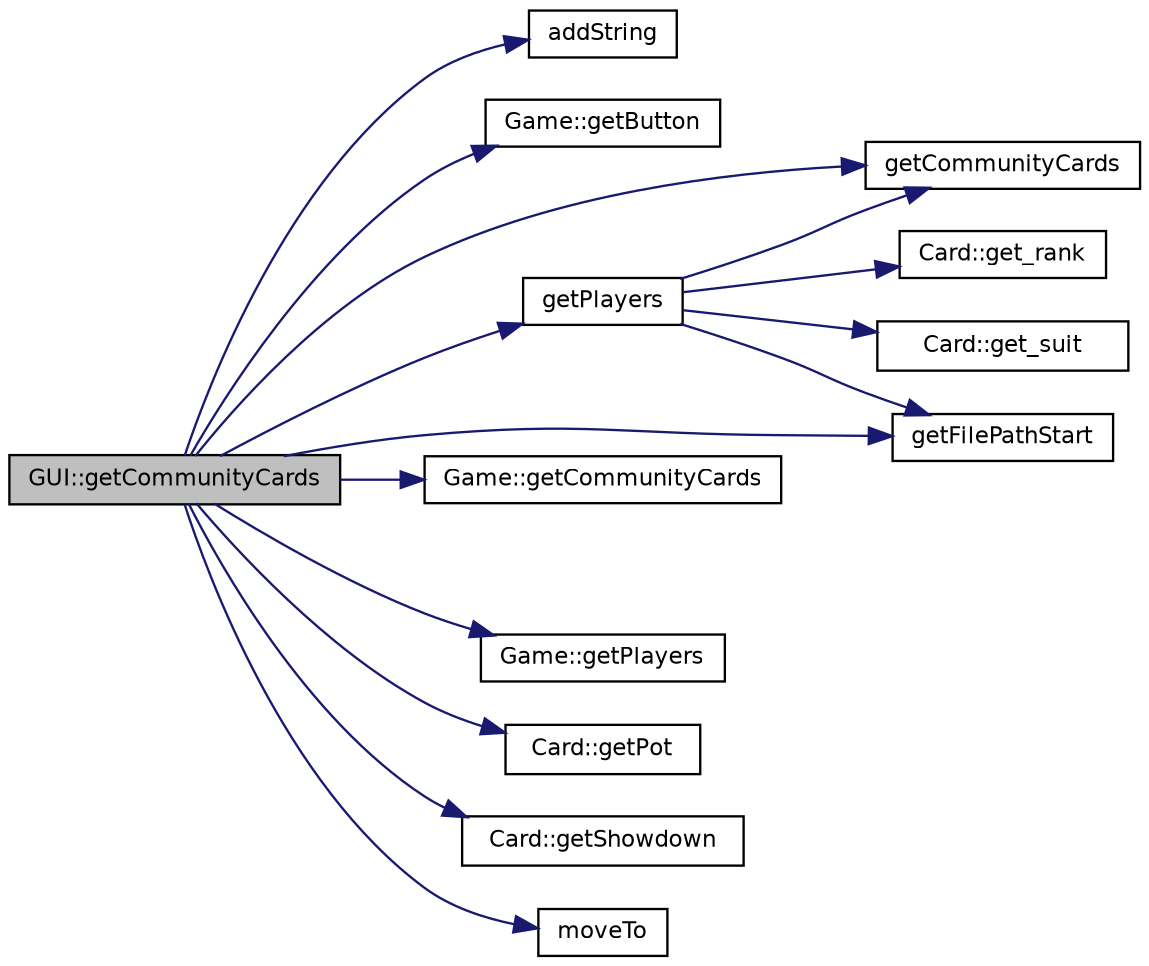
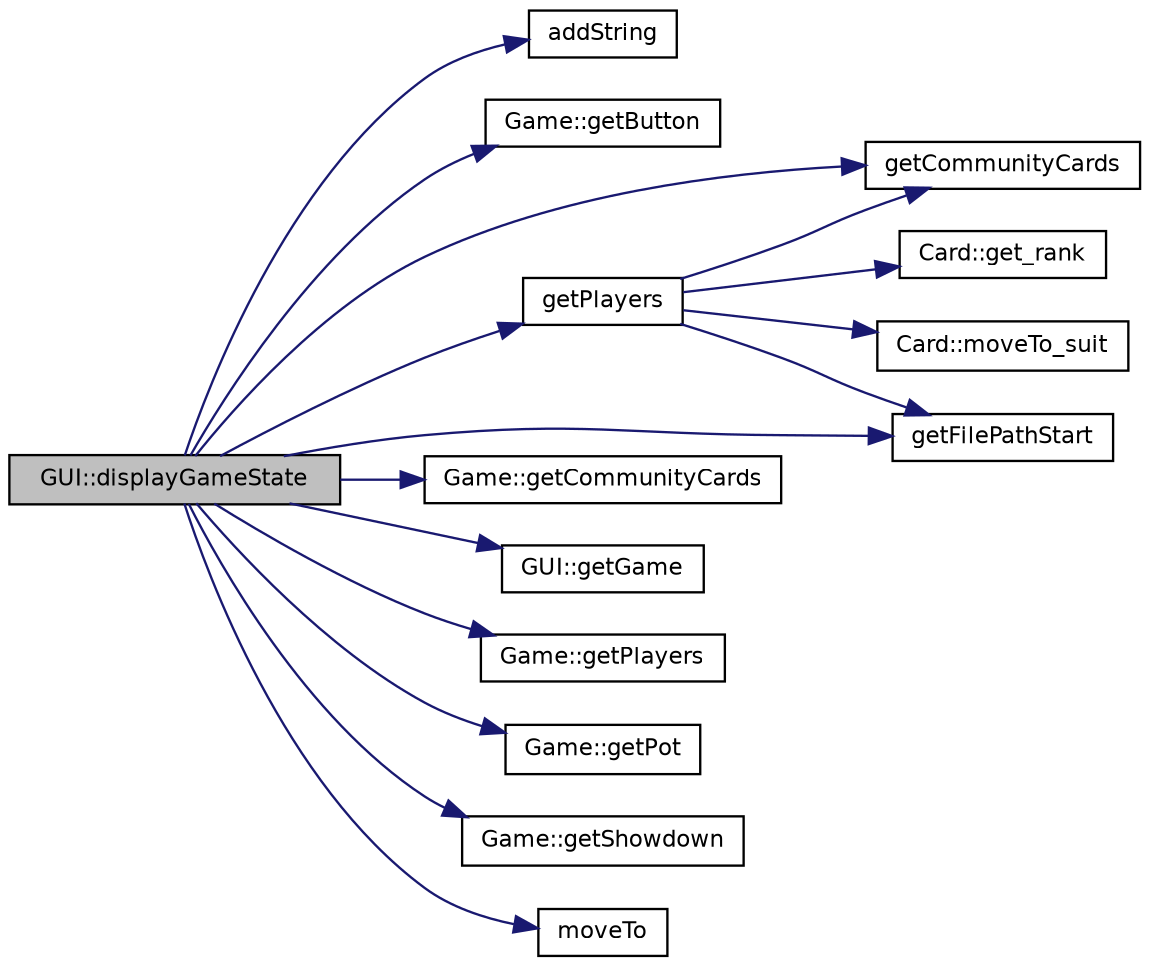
  digraph {
    rankdir=LR
    node [color=black fillcolor=white fontname=Helvetica fontsize=10 shape=record style=filled]
    edge [color=midnightblue fontname=Helvetica fontsize=10 labelfontname=Helvetica labelfontsize=10 style=solid]
-   n1 [fillcolor=grey75 fontcolor=black height=0.2 label="GUI::getCommunityCards" width=0.4]
+   n1 [fillcolor=grey75 fontcolor=black height=0.2 label="GUI::displayGameState" width=0.4]
    n2 [height=0.2 label=addString width=0.4]
    n3 [height=0.2 label="Game::getButton" width=0.4]
    n4 [height=0.2 label=getPlayers width=0.4]
    n5 [height=0.2 label=getCommunityCards width=0.4]
    n6 [height=0.2 label=getFilePathStart width=0.4]
    n7 [height=0.2 label="Game::getCommunityCards" width=0.4]
+   n8 [height=0.2 label="GUI::getGame" width=0.4]
    n9 [height=0.2 label="Game::getPlayers" width=0.4]
-   n10 [height=0.2 label="Card::getPot" width=0.4]
-   n11 [height=0.2 label="Card::getShowdown" width=0.4]
+   n10 [height=0.2 label="Game::getPot" width=0.4]
+   n11 [height=0.2 label="Game::getShowdown" width=0.4]
    n12 [height=0.2 label=moveTo width=0.4]
    n13 [height=0.2 label="Card::get_rank" width=0.4]
-   n14 [height=0.2 label="Card::get_suit" width=0.4]
+   n14 [height=0.2 label="Card::moveTo_suit" width=0.4]
    n1 -> n2
    n1 -> n3
    n1 -> n4
    n1 -> n5
    n1 -> n6
    n1 -> n7
+   n1 -> n8
    n1 -> n9
    n1 -> n10
    n1 -> n11
    n1 -> n12
    n4 -> n5
    n4 -> n6
    n4 -> n13
    n4 -> n14
  }
